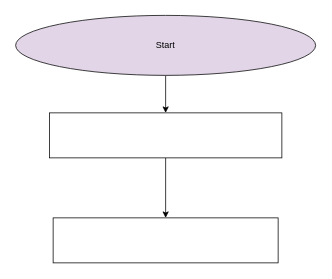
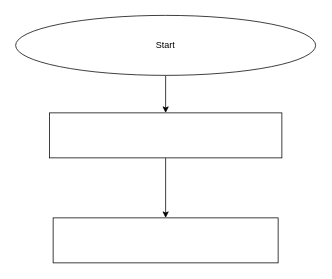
  <mxCell id="0" />
  <mxCell id="1" parent="0" />
  <mxCell id="2" value="" style="edgeStyle=orthogonalEdgeStyle;rounded=0;orthogonalLoop=1;jettySize=auto;html=1;" edge="1" parent="1" source="3" target="5"><mxGeometry relative="1" as="geometry" /></mxCell>
- <mxCell id="3" value="&lt;font style=&quot;vertical-align: inherit&quot;&gt;&lt;font style=&quot;vertical-align: inherit&quot;&gt;Start&lt;/font&gt;&lt;/font&gt;" style="ellipse;whiteSpace=wrap;html=1;fillColor=#e1d5e7;" vertex="1" parent="1"><mxGeometry x="20" y="20" width="400" height="80" as="geometry" /></mxCell>
+ <mxCell id="3" value="&lt;font style=&quot;vertical-align: inherit&quot;&gt;&lt;font style=&quot;vertical-align: inherit&quot;&gt;Start&lt;/font&gt;&lt;/font&gt;" style="ellipse;whiteSpace=wrap;html=1;" vertex="1" parent="1"><mxGeometry x="20" y="20" width="400" height="80" as="geometry" /></mxCell>
  <mxCell id="4" value="" style="edgeStyle=orthogonalEdgeStyle;rounded=0;orthogonalLoop=1;jettySize=auto;html=1;" edge="1" parent="1" source="5" target="6"><mxGeometry relative="1" as="geometry" /></mxCell>
  <mxCell id="5" value="" style="rounded=0;whiteSpace=wrap;html=1;" vertex="1" parent="1"><mxGeometry x="65" y="150" width="310" height="60" as="geometry" /></mxCell>
  <mxCell id="6" value="" style="whiteSpace=wrap;html=1;rounded=0;" vertex="1" parent="1"><mxGeometry x="70" y="290" width="300" height="60" as="geometry" /></mxCell>
